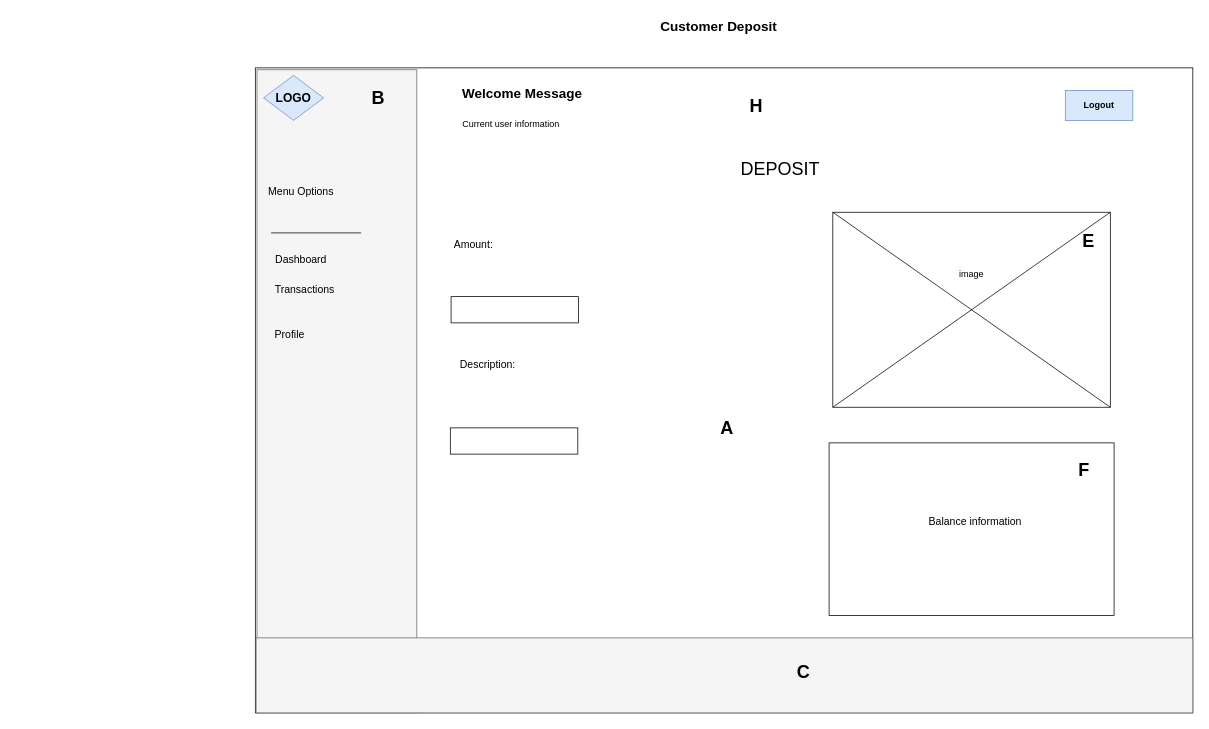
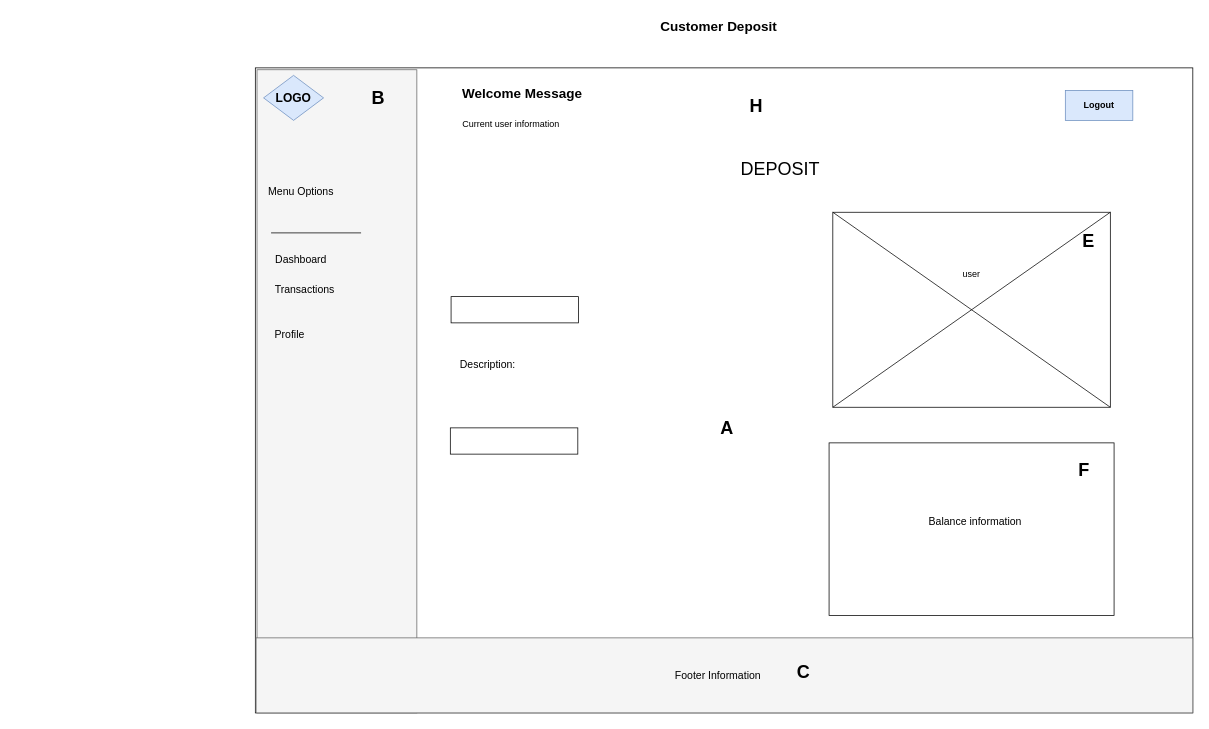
  <mxCell id="0" />
  <mxCell id="1" parent="0" />
  <mxCell id="2" value="&lt;font style=&quot;font-size: 18px;&quot;&gt;&lt;b&gt;Customer Deposit&lt;/b&gt;&lt;/font&gt;" style="text;html=1;align=center;verticalAlign=middle;whiteSpace=wrap;rounded=0;" parent="1" vertex="1"><mxGeometry x="842.93" y="20" width="230" height="30" as="geometry" /></mxCell>
  <mxCell id="3" value="" style="rounded=0;whiteSpace=wrap;html=1;" parent="1" vertex="1"><mxGeometry x="339.93" y="90" width="1250" height="860" as="geometry" /></mxCell>
  <mxCell id="4" value="" style="rounded=0;whiteSpace=wrap;html=1;fillColor=#f5f5f5;fontColor=#333333;strokeColor=#666666;rotation=-270;" parent="1" vertex="1"><mxGeometry x="20" y="414.69" width="857.5" height="213.13" as="geometry" /></mxCell>
  <mxCell id="5" value="&lt;font size=&quot;3&quot;&gt;&lt;b&gt;LOGO&lt;/b&gt;&lt;/font&gt;" style="rhombus;whiteSpace=wrap;html=1;fillColor=#dae8fc;strokeColor=#6c8ebf;" parent="1" vertex="1"><mxGeometry x="350.93" y="100" width="80" height="60" as="geometry" /></mxCell>
  <mxCell id="6" value="&lt;b&gt;Logout&lt;/b&gt;" style="rounded=0;whiteSpace=wrap;html=1;fillColor=#dae8fc;strokeColor=#6c8ebf;" parent="1" vertex="1"><mxGeometry x="1419.93" y="120" width="90" height="40" as="geometry" /></mxCell>
  <mxCell id="7" value="" style="rounded=0;whiteSpace=wrap;html=1;fillColor=#f5f5f5;fontColor=#f5f5f5;strokeColor=#666666;" parent="1" vertex="1"><mxGeometry x="340.93" y="850" width="1249" height="100" as="geometry" /></mxCell>
+ <mxCell id="8" value="&lt;font style=&quot;font-size: 14px;&quot;&gt;Footer Information&lt;/font&gt;" style="text;html=1;align=center;verticalAlign=middle;whiteSpace=wrap;rounded=0;" parent="1" vertex="1"><mxGeometry x="893.93" y="885" width="126" height="30" as="geometry" /></mxCell>
  <mxCell id="9" value="&lt;b&gt;&lt;font style=&quot;font-size: 18px;&quot;&gt;Welcome Message&lt;/font&gt;&lt;/b&gt;" style="text;html=1;align=center;verticalAlign=middle;whiteSpace=wrap;rounded=0;" parent="1" vertex="1"><mxGeometry x="580.93" y="110" width="230" height="30" as="geometry" /></mxCell>
  <mxCell id="10" value="Current user information" style="text;html=1;align=center;verticalAlign=middle;whiteSpace=wrap;rounded=0;" parent="1" vertex="1"><mxGeometry x="600.93" y="150" width="160" height="30" as="geometry" /></mxCell>
  <mxCell id="11" value="&lt;font style=&quot;font-size: 14px;&quot;&gt;Menu Options&lt;/font&gt;" style="text;html=1;align=center;verticalAlign=middle;whiteSpace=wrap;rounded=0;" parent="1" vertex="1"><mxGeometry x="345.93" y="240" width="110" height="30" as="geometry" /></mxCell>
  <mxCell id="12" value="&lt;font style=&quot;font-size: 14px;&quot;&gt;Dashboard&lt;/font&gt;" style="text;html=1;align=center;verticalAlign=middle;whiteSpace=wrap;rounded=0;" parent="1" vertex="1"><mxGeometry x="345.93" y="330" width="110" height="30" as="geometry" /></mxCell>
  <mxCell id="13" value="&lt;font style=&quot;font-size: 14px;&quot;&gt;Transactions&lt;/font&gt;" style="text;html=1;align=center;verticalAlign=middle;whiteSpace=wrap;rounded=0;" parent="1" vertex="1"><mxGeometry x="350.93" y="370" width="110" height="30" as="geometry" /></mxCell>
  <mxCell id="14" value="&lt;font style=&quot;font-size: 14px;&quot;&gt;Profile&lt;/font&gt;" style="text;html=1;align=center;verticalAlign=middle;whiteSpace=wrap;rounded=0;" parent="1" vertex="1"><mxGeometry x="330.93" y="430" width="110" height="30" as="geometry" /></mxCell>
  <mxCell id="15" style="edgeStyle=orthogonalEdgeStyle;rounded=0;orthogonalLoop=1;jettySize=auto;html=1;exitX=0.5;exitY=1;exitDx=0;exitDy=0;" parent="1" source="14" target="14" edge="1"><mxGeometry relative="1" as="geometry" /></mxCell>
  <mxCell id="16" value="" style="endArrow=none;html=1;rounded=0;" parent="1" edge="1"><mxGeometry width="50" height="50" relative="1" as="geometry"><mxPoint x="480.93" y="310" as="sourcePoint" /><mxPoint x="360.93" y="310" as="targetPoint" /></mxGeometry></mxCell>
- <mxCell id="17" value="&lt;font style=&quot;font-size: 14px;&quot;&gt;Amount:&lt;/font&gt;" style="text;html=1;align=center;verticalAlign=middle;whiteSpace=wrap;rounded=0;" parent="1" vertex="1"><mxGeometry x="600.93" y="310" width="60" height="30" as="geometry" /></mxCell>
  <mxCell id="18" value="" style="rounded=0;whiteSpace=wrap;html=1;" parent="1" vertex="1"><mxGeometry x="600.93" y="395" width="170" height="35" as="geometry" /></mxCell>
  <mxCell id="19" value="&lt;font style=&quot;font-size: 14px;&quot;&gt;Description:&lt;/font&gt;" style="text;html=1;align=center;verticalAlign=middle;whiteSpace=wrap;rounded=0;" parent="1" vertex="1"><mxGeometry x="619.93" y="470" width="60" height="30" as="geometry" /></mxCell>
  <mxCell id="20" value="" style="rounded=0;whiteSpace=wrap;html=1;" parent="1" vertex="1"><mxGeometry x="599.93" y="570" width="170" height="35" as="geometry" /></mxCell>
  <mxCell id="21" value="&lt;font style=&quot;font-size: 24px;&quot;&gt;DEPOSIT&lt;/font&gt;" style="text;html=1;align=center;verticalAlign=middle;whiteSpace=wrap;rounded=0;" parent="1" vertex="1"><mxGeometry x="1009.93" y="210" width="60" height="30" as="geometry" /></mxCell>
  <mxCell id="22" value="" style="rounded=0;whiteSpace=wrap;html=1;" parent="1" vertex="1"><mxGeometry x="1109.93" y="282.5" width="370" height="260" as="geometry" /></mxCell>
  <mxCell id="23" value="" style="endArrow=none;html=1;rounded=0;entryX=1;entryY=0;entryDx=0;entryDy=0;exitX=0;exitY=1;exitDx=0;exitDy=0;" parent="1" source="22" target="22" edge="1"><mxGeometry width="50" height="50" relative="1" as="geometry"><mxPoint x="929.93" y="540" as="sourcePoint" /><mxPoint x="979.93" y="490" as="targetPoint" /></mxGeometry></mxCell>
  <mxCell id="24" value="" style="endArrow=none;html=1;rounded=0;entryX=1;entryY=1;entryDx=0;entryDy=0;exitX=0;exitY=0;exitDx=0;exitDy=0;" parent="1" source="22" target="22" edge="1"><mxGeometry width="50" height="50" relative="1" as="geometry"><mxPoint x="929.93" y="540" as="sourcePoint" /><mxPoint x="979.93" y="490" as="targetPoint" /></mxGeometry></mxCell>
- <mxCell id="25" value="image" style="text;html=1;align=center;verticalAlign=middle;whiteSpace=wrap;rounded=0;" parent="1" vertex="1"><mxGeometry x="1264.93" y="350" width="60" height="30" as="geometry" /></mxCell>
+ <mxCell id="25" value="user" style="text;html=1;align=center;verticalAlign=middle;whiteSpace=wrap;rounded=0;" parent="1" vertex="1"><mxGeometry x="1264.93" y="350" width="60" height="30" as="geometry" /></mxCell>
  <mxCell id="26" value="" style="rounded=0;whiteSpace=wrap;html=1;" parent="1" vertex="1"><mxGeometry x="1104.93" y="590" width="380" height="230" as="geometry" /></mxCell>
  <mxCell id="27" value="&lt;span style=&quot;font-size: 14px;&quot;&gt;Balance information&lt;/span&gt;" style="text;html=1;align=center;verticalAlign=middle;whiteSpace=wrap;rounded=0;" parent="1" vertex="1"><mxGeometry x="1209.93" y="680" width="180" height="30" as="geometry" /></mxCell>
  <mxCell id="28" value="&lt;h1 style=&quot;margin-top: 0px;&quot;&gt;A&lt;/h1&gt;" style="text;html=1;whiteSpace=wrap;overflow=hidden;rounded=0;align=center;" parent="1" vertex="1"><mxGeometry x="953.93" y="550" width="30" height="40" as="geometry" /></mxCell>
  <mxCell id="29" value="&lt;h1 style=&quot;margin-top: 0px;&quot;&gt;B&lt;/h1&gt;" style="text;html=1;whiteSpace=wrap;overflow=hidden;rounded=0;align=center;" parent="1" vertex="1"><mxGeometry x="489" y="110" width="30" height="40" as="geometry" /></mxCell>
  <mxCell id="30" value="&lt;h1 style=&quot;margin-top: 0px;&quot;&gt;E&lt;/h1&gt;" style="text;html=1;whiteSpace=wrap;overflow=hidden;rounded=0;align=center;" parent="1" vertex="1"><mxGeometry x="1436" y="300" width="30" height="40" as="geometry" /></mxCell>
  <mxCell id="31" value="&lt;h1 style=&quot;margin-top: 0px;&quot;&gt;F&lt;/h1&gt;" style="text;html=1;whiteSpace=wrap;overflow=hidden;rounded=0;align=center;" parent="1" vertex="1"><mxGeometry x="1429.93" y="605" width="30" height="40" as="geometry" /></mxCell>
  <mxCell id="32" value="&lt;h1 style=&quot;margin-top: 0px;&quot;&gt;H&lt;/h1&gt;" style="text;html=1;whiteSpace=wrap;overflow=hidden;rounded=0;align=center;" parent="1" vertex="1"><mxGeometry x="993" y="120" width="30" height="40" as="geometry" /></mxCell>
  <mxCell id="33" value="&lt;h1 style=&quot;margin-top: 0px;&quot;&gt;C&lt;/h1&gt;" style="text;html=1;whiteSpace=wrap;overflow=hidden;rounded=0;align=center;" parent="1" vertex="1"><mxGeometry x="1055.93" y="875" width="30" height="40" as="geometry" /></mxCell>
